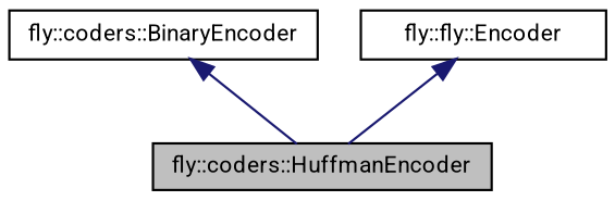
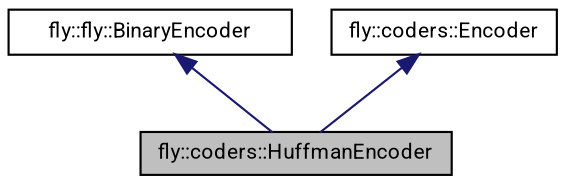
  digraph {
    fontname=Roboto
    node [color=black fillcolor=white fontname=Roboto fontsize=10 shape=record style=filled]
    edge [color=midnightblue dir=back fontname=Roboto fontsize=10 labelfontname=Helvetica labelfontsize=10 style=solid]
    n1 [fillcolor=grey75 fontcolor=black height=0.2 label="fly::coders::HuffmanEncoder" width=0.4]
-   n2 [height=0.2 label="fly::coders::BinaryEncoder" width=0.4]
-   n3 [height=0.2 label="fly::fly::Encoder" width=0.4]
+   n2 [height=0.2 label="fly::fly::BinaryEncoder" width=0.4]
+   n3 [height=0.2 label="fly::coders::Encoder" width=0.4]
    n2 -> n1
    n3 -> n1
  }
